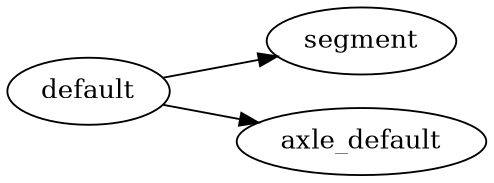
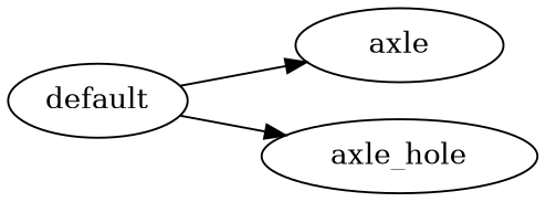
  digraph {
    fontname="DejaVu Serif"
    rankdir=LR
    node [fontname="DejaVu Serif"]
    edge [fontname="DejaVu Serif"]
    n1 [label=default]
-   n2 [label=segment]
-   n3 [label=axle_default]
+   n2 [label=axle]
+   n3 [label=axle_hole]
    n1 -> n2
    n1 -> n3
  }
